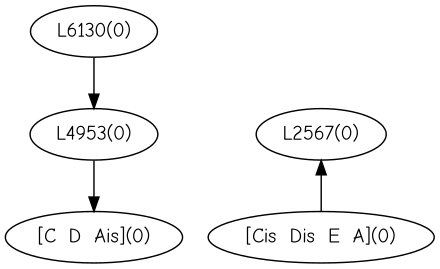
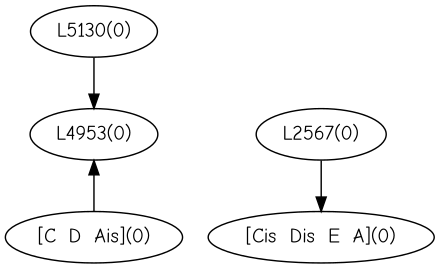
  digraph {
    fontname="Comic Neue"
    node [fontname="Comic Neue"]
    edge [fontname="Comic Neue"]
-   "L5130(0)" [label="L6130(0)"]
+   "L5130(0)"
    n2 [label="L4953(0)"]
    "L2567(0)"
    "[C  D  Ais](0)"
    "[Cis  Dis  E  A](0)"
    subgraph sub_1 {
      rank=min
      "L5130(0)"
    }
    subgraph sub_2 {
      rank=same
      n2
      "L2567(0)"
    }
    subgraph sub_3 {
      rank=max
      "[C  D  Ais](0)"
      "[Cis  Dis  E  A](0)"
    }
    "L5130(0)" -> n2
-   n2 -> "[C  D  Ais](0)"
-   "[Cis  Dis  E  A](0)" -> "L2567(0)"
+   "[C  D  Ais](0)" -> n2
+   "L2567(0)" -> "[Cis  Dis  E  A](0)"
  }
